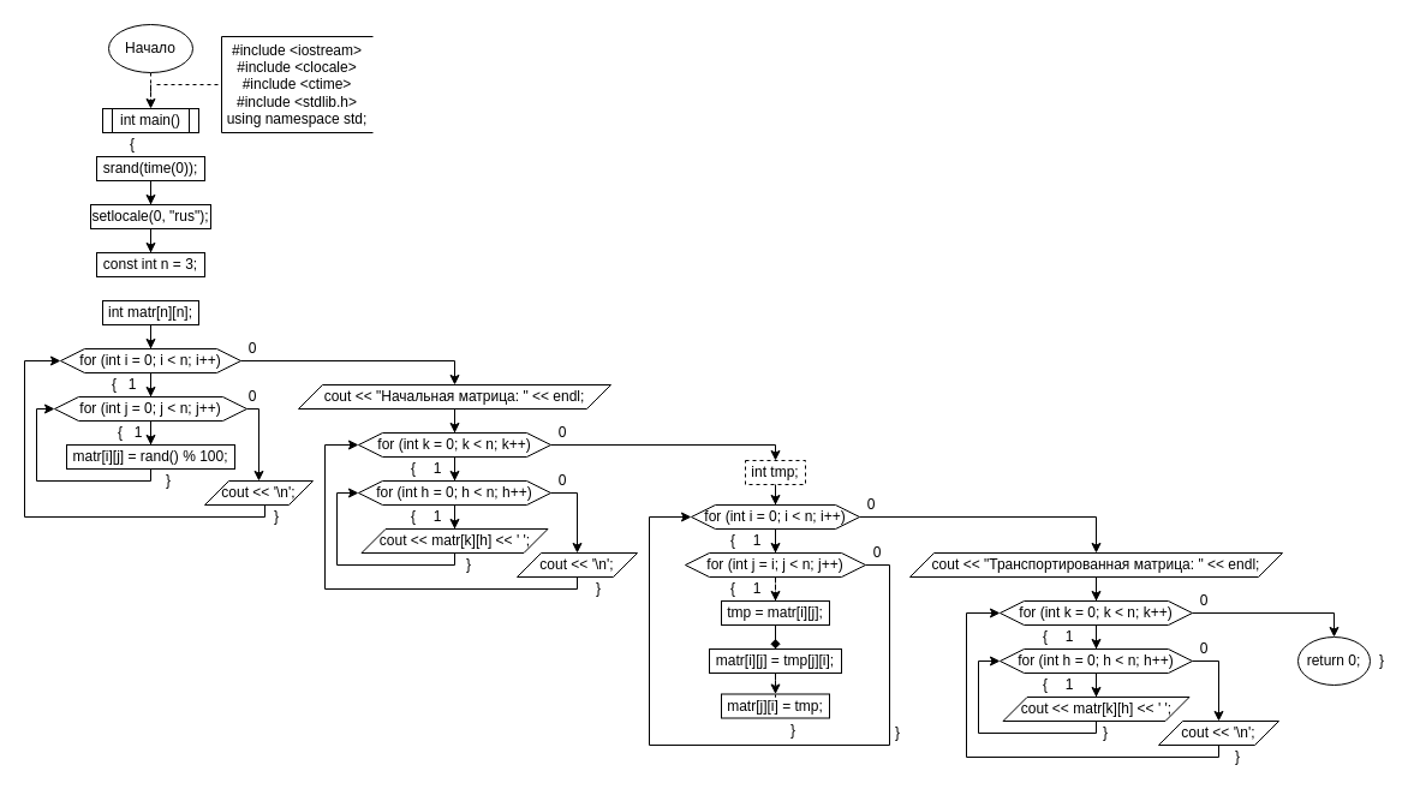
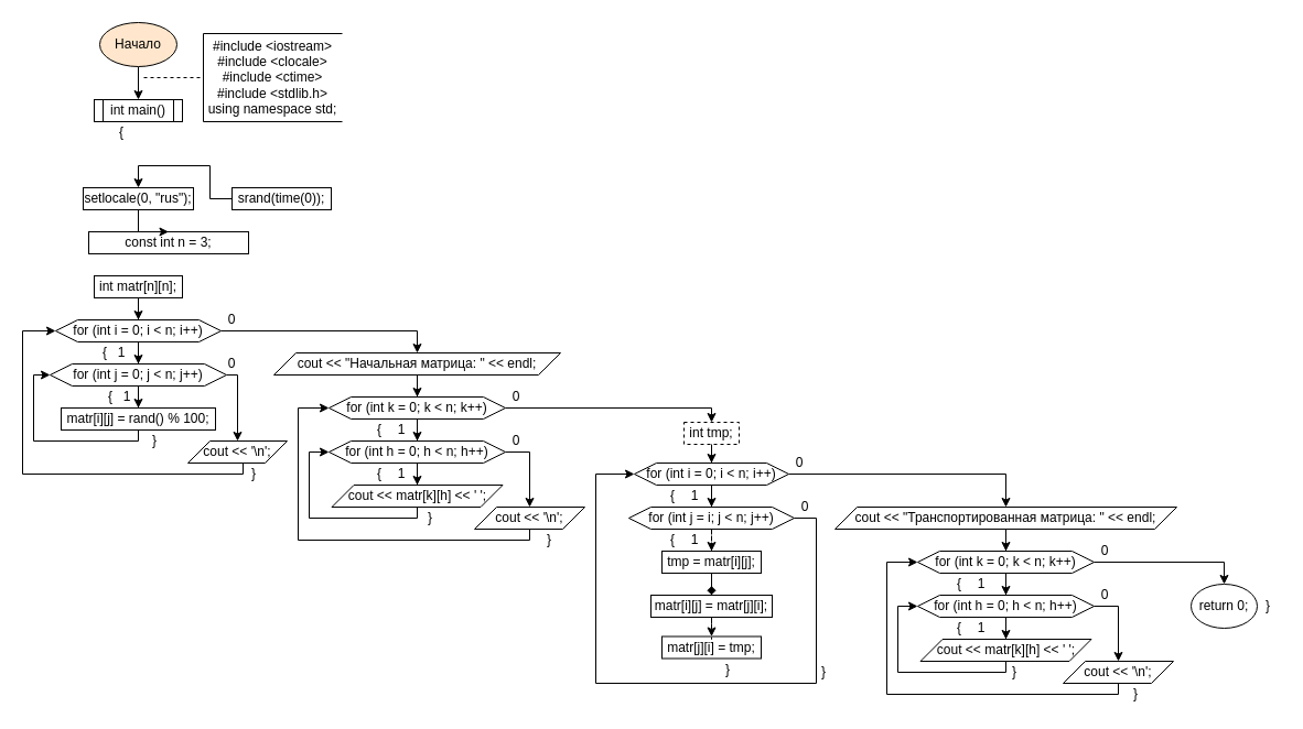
  <mxCell id="0" />
  <mxCell id="1" parent="0" />
- <mxCell id="2" style="edgeStyle=orthogonalEdgeStyle;rounded=0;orthogonalLoop=1;jettySize=auto;html=1;entryX=0.5;entryY=0;entryDx=0;entryDy=0;dashed=1;" parent="1" source="3" target="5" edge="1"><mxGeometry relative="1" as="geometry" /></mxCell>
- <mxCell id="3" value="Начало" style="ellipse;whiteSpace=wrap;html=1;" parent="1" vertex="1"><mxGeometry x="90" y="20" width="70" height="40" as="geometry" /></mxCell>
+ <mxCell id="2" style="edgeStyle=orthogonalEdgeStyle;rounded=0;orthogonalLoop=1;jettySize=auto;html=1;entryX=0.5;entryY=0;entryDx=0;entryDy=0;" parent="1" source="3" target="5" edge="1"><mxGeometry relative="1" as="geometry" /></mxCell>
+ <mxCell id="3" value="Начало" style="ellipse;whiteSpace=wrap;html=1;fillColor=#ffe6cc;" parent="1" vertex="1"><mxGeometry x="90" y="20" width="70" height="40" as="geometry" /></mxCell>
  <mxCell id="4" value="&lt;div&gt;#include &amp;lt;iostream&amp;gt;&lt;/div&gt;&lt;div&gt;#include &amp;lt;clocale&amp;gt;&lt;/div&gt;&lt;div&gt;#include &amp;lt;ctime&amp;gt;&lt;/div&gt;&lt;div&gt;#include &amp;lt;stdlib.h&amp;gt;&lt;/div&gt;&lt;div&gt;using namespace std;&lt;/div&gt;" style="text;html=1;align=center;verticalAlign=middle;whiteSpace=wrap;rounded=0;" parent="1" vertex="1"><mxGeometry x="184" y="30" width="126" height="80" as="geometry" /></mxCell>
  <mxCell id="5" value="int main()" style="shape=process;whiteSpace=wrap;html=1;backgroundOutline=1;" parent="1" vertex="1"><mxGeometry x="85" y="90" width="80" height="20" as="geometry" /></mxCell>
  <mxCell id="6" value="" style="endArrow=none;dashed=1;html=1;rounded=0;entryX=0;entryY=0.5;entryDx=0;entryDy=0;" parent="1" target="4" edge="1"><mxGeometry width="50" height="50" relative="1" as="geometry"><mxPoint x="130" y="70" as="sourcePoint" /><mxPoint x="310" y="160" as="targetPoint" /></mxGeometry></mxCell>
  <mxCell id="7" value="" style="endArrow=none;html=1;rounded=0;exitX=0;exitY=1;exitDx=0;exitDy=0;entryX=1;entryY=1;entryDx=0;entryDy=0;" parent="1" source="4" target="4" edge="1"><mxGeometry width="50" height="50" relative="1" as="geometry"><mxPoint x="260" y="210" as="sourcePoint" /><mxPoint x="310" y="160" as="targetPoint" /></mxGeometry></mxCell>
  <mxCell id="8" value="" style="endArrow=none;html=1;rounded=0;entryX=0;entryY=0;entryDx=0;entryDy=0;exitX=0;exitY=1;exitDx=0;exitDy=0;" parent="1" source="4" target="4" edge="1"><mxGeometry width="50" height="50" relative="1" as="geometry"><mxPoint x="134" y="180" as="sourcePoint" /><mxPoint x="184" y="130" as="targetPoint" /></mxGeometry></mxCell>
  <mxCell id="9" value="" style="endArrow=none;html=1;rounded=0;exitX=0;exitY=0;exitDx=0;exitDy=0;entryX=1;entryY=0;entryDx=0;entryDy=0;" parent="1" source="4" target="4" edge="1"><mxGeometry width="50" height="50" relative="1" as="geometry"><mxPoint x="260" y="210" as="sourcePoint" /><mxPoint x="310" y="160" as="targetPoint" /></mxGeometry></mxCell>
  <mxCell id="10" style="edgeStyle=orthogonalEdgeStyle;rounded=0;orthogonalLoop=1;jettySize=auto;html=1;entryX=0.5;entryY=0;entryDx=0;entryDy=0;" parent="1" source="11" target="19" edge="1"><mxGeometry relative="1" as="geometry" /></mxCell>
  <mxCell id="11" value="int matr[n][n];" style="rounded=0;whiteSpace=wrap;html=1;" parent="1" vertex="1"><mxGeometry x="85" y="250" width="80" height="20" as="geometry" /></mxCell>
- <mxCell id="12" value="const int n = 3;" style="rounded=0;whiteSpace=wrap;html=1;" parent="1" vertex="1"><mxGeometry x="80" y="210" width="90" height="20" as="geometry" /></mxCell>
+ <mxCell id="12" value="const int n = 3;" style="rounded=0;whiteSpace=wrap;html=1;" parent="1" vertex="1"><mxGeometry x="80" y="210" width="145" height="20" as="geometry" /></mxCell>
  <mxCell id="13" style="edgeStyle=orthogonalEdgeStyle;rounded=0;orthogonalLoop=1;jettySize=auto;html=1;" parent="1" source="14" target="12" edge="1"><mxGeometry relative="1" as="geometry" /></mxCell>
  <mxCell id="14" value="setlocale(0, &quot;rus&quot;);" style="rounded=0;whiteSpace=wrap;html=1;" parent="1" vertex="1"><mxGeometry x="75" y="170" width="100" height="20" as="geometry" /></mxCell>
  <mxCell id="15" style="edgeStyle=orthogonalEdgeStyle;rounded=0;orthogonalLoop=1;jettySize=auto;html=1;entryX=0.5;entryY=0;entryDx=0;entryDy=0;" parent="1" source="16" target="14" edge="1"><mxGeometry relative="1" as="geometry" /></mxCell>
- <mxCell id="16" value="srand(time(0));" style="rounded=0;whiteSpace=wrap;html=1;" parent="1" vertex="1"><mxGeometry x="80" y="130" width="90" height="20" as="geometry" /></mxCell>
+ <mxCell id="16" value="srand(time(0));" style="rounded=0;whiteSpace=wrap;html=1;" parent="1" vertex="1"><mxGeometry x="210" y="170" width="90" height="20" as="geometry" /></mxCell>
  <mxCell id="17" style="edgeStyle=orthogonalEdgeStyle;rounded=0;orthogonalLoop=1;jettySize=auto;html=1;" parent="1" source="19" target="22" edge="1"><mxGeometry relative="1" as="geometry" /></mxCell>
  <mxCell id="18" style="edgeStyle=orthogonalEdgeStyle;rounded=0;orthogonalLoop=1;jettySize=auto;html=1;entryX=0.5;entryY=0;entryDx=0;entryDy=0;" parent="1" source="19" target="28" edge="1"><mxGeometry relative="1" as="geometry" /></mxCell>
  <mxCell id="19" value="for (int i = 0; i &amp;lt; n; i++)" style="shape=hexagon;perimeter=hexagonPerimeter2;whiteSpace=wrap;html=1;fixedSize=1;" parent="1" vertex="1"><mxGeometry x="50" y="290" width="150" height="20" as="geometry" /></mxCell>
  <mxCell id="20" style="edgeStyle=orthogonalEdgeStyle;rounded=0;orthogonalLoop=1;jettySize=auto;html=1;" parent="1" source="22" target="24" edge="1"><mxGeometry relative="1" as="geometry" /></mxCell>
  <mxCell id="21" style="edgeStyle=orthogonalEdgeStyle;rounded=0;orthogonalLoop=1;jettySize=auto;html=1;entryX=0.5;entryY=0;entryDx=0;entryDy=0;" parent="1" source="22" target="26" edge="1"><mxGeometry relative="1" as="geometry"><Array as="points"><mxPoint x="215" y="340" /></Array></mxGeometry></mxCell>
  <mxCell id="22" value="for (int j = 0; j &amp;lt; n; j++)" style="shape=hexagon;perimeter=hexagonPerimeter2;whiteSpace=wrap;html=1;fixedSize=1;" parent="1" vertex="1"><mxGeometry x="45" y="330" width="160" height="20" as="geometry" /></mxCell>
  <mxCell id="23" style="edgeStyle=orthogonalEdgeStyle;rounded=0;orthogonalLoop=1;jettySize=auto;html=1;entryX=0;entryY=0.5;entryDx=0;entryDy=0;" parent="1" source="24" target="22" edge="1"><mxGeometry relative="1" as="geometry"><mxPoint x="10" y="340" as="targetPoint" /><Array as="points"><mxPoint x="125" y="400" /><mxPoint x="30" y="400" /><mxPoint x="30" y="340" /></Array></mxGeometry></mxCell>
  <mxCell id="24" value="matr[i][j] = rand() % 100;" style="rounded=0;whiteSpace=wrap;html=1;" parent="1" vertex="1"><mxGeometry x="55" y="370" width="140" height="20" as="geometry" /></mxCell>
  <mxCell id="25" style="edgeStyle=orthogonalEdgeStyle;rounded=0;orthogonalLoop=1;jettySize=auto;html=1;entryX=0;entryY=0.5;entryDx=0;entryDy=0;" parent="1" source="26" target="19" edge="1"><mxGeometry relative="1" as="geometry"><mxPoint x="10" y="290" as="targetPoint" /><Array as="points"><mxPoint x="220" y="430" /><mxPoint x="20" y="430" /><mxPoint x="20" y="300" /></Array></mxGeometry></mxCell>
  <mxCell id="26" value="cout &amp;lt;&amp;lt; '\n';" style="shape=parallelogram;perimeter=parallelogramPerimeter;whiteSpace=wrap;html=1;fixedSize=1;" parent="1" vertex="1"><mxGeometry x="170" y="400" width="90" height="20" as="geometry" /></mxCell>
  <mxCell id="27" style="edgeStyle=orthogonalEdgeStyle;rounded=0;orthogonalLoop=1;jettySize=auto;html=1;" parent="1" source="28" target="31" edge="1"><mxGeometry relative="1" as="geometry" /></mxCell>
  <mxCell id="28" value="cout &amp;lt;&amp;lt; &quot;Начальная матрица: &quot; &amp;lt;&amp;lt; endl;" style="shape=parallelogram;perimeter=parallelogramPerimeter;whiteSpace=wrap;html=1;fixedSize=1;" parent="1" vertex="1"><mxGeometry x="248" y="320" width="260" height="20" as="geometry" /></mxCell>
  <mxCell id="29" style="edgeStyle=orthogonalEdgeStyle;rounded=0;orthogonalLoop=1;jettySize=auto;html=1;" parent="1" source="31" target="34" edge="1"><mxGeometry relative="1" as="geometry" /></mxCell>
  <mxCell id="30" style="edgeStyle=orthogonalEdgeStyle;rounded=0;orthogonalLoop=1;jettySize=auto;html=1;entryX=0.5;entryY=0;entryDx=0;entryDy=0;" parent="1" source="31" target="40" edge="1"><mxGeometry relative="1" as="geometry"><mxPoint x="570" y="360" as="targetPoint" /><Array as="points"><mxPoint x="645" y="370" /></Array></mxGeometry></mxCell>
  <mxCell id="31" value="for (int k = 0; k &amp;lt; n; k++)" style="shape=hexagon;perimeter=hexagonPerimeter2;whiteSpace=wrap;html=1;fixedSize=1;" parent="1" vertex="1"><mxGeometry x="298" y="360" width="160" height="20" as="geometry" /></mxCell>
  <mxCell id="32" style="edgeStyle=orthogonalEdgeStyle;rounded=0;orthogonalLoop=1;jettySize=auto;html=1;" parent="1" source="34" target="36" edge="1"><mxGeometry relative="1" as="geometry" /></mxCell>
  <mxCell id="33" style="edgeStyle=orthogonalEdgeStyle;rounded=0;orthogonalLoop=1;jettySize=auto;html=1;entryX=0.5;entryY=0;entryDx=0;entryDy=0;" parent="1" source="34" target="38" edge="1"><mxGeometry relative="1" as="geometry"><mxPoint x="490" y="440" as="targetPoint" /><Array as="points"><mxPoint x="480" y="410" /></Array></mxGeometry></mxCell>
  <mxCell id="34" value="for (int h = 0; h &amp;lt; n; h++)" style="shape=hexagon;perimeter=hexagonPerimeter2;whiteSpace=wrap;html=1;fixedSize=1;" parent="1" vertex="1"><mxGeometry x="298" y="400" width="160" height="20" as="geometry" /></mxCell>
  <mxCell id="35" style="edgeStyle=orthogonalEdgeStyle;rounded=0;orthogonalLoop=1;jettySize=auto;html=1;entryX=0;entryY=0.5;entryDx=0;entryDy=0;" parent="1" source="36" target="34" edge="1"><mxGeometry relative="1" as="geometry"><mxPoint x="288" y="430" as="targetPoint" /><Array as="points"><mxPoint x="378" y="470" /><mxPoint x="280" y="470" /><mxPoint x="280" y="410" /></Array></mxGeometry></mxCell>
  <mxCell id="36" value="cout &amp;lt;&amp;lt; matr[k][h] &amp;lt;&amp;lt; ' ';" style="shape=parallelogram;perimeter=parallelogramPerimeter;whiteSpace=wrap;html=1;fixedSize=1;" parent="1" vertex="1"><mxGeometry x="300.5" y="440" width="155" height="20" as="geometry" /></mxCell>
  <mxCell id="37" style="edgeStyle=orthogonalEdgeStyle;rounded=0;orthogonalLoop=1;jettySize=auto;html=1;entryX=0;entryY=0.5;entryDx=0;entryDy=0;" parent="1" source="38" target="31" edge="1"><mxGeometry relative="1" as="geometry"><mxPoint x="270" y="370" as="targetPoint" /><Array as="points"><mxPoint x="480" y="490" /><mxPoint x="270" y="490" /><mxPoint x="270" y="370" /></Array></mxGeometry></mxCell>
  <mxCell id="38" value="cout &amp;lt;&amp;lt; '\n';" style="shape=parallelogram;perimeter=parallelogramPerimeter;whiteSpace=wrap;html=1;fixedSize=1;" parent="1" vertex="1"><mxGeometry x="430" y="460" width="100" height="20" as="geometry" /></mxCell>
  <mxCell id="39" style="edgeStyle=orthogonalEdgeStyle;rounded=0;orthogonalLoop=1;jettySize=auto;html=1;entryX=0.5;entryY=0;entryDx=0;entryDy=0;" parent="1" source="40" target="46" edge="1"><mxGeometry relative="1" as="geometry" /></mxCell>
  <mxCell id="40" value="int tmp;" style="rounded=0;whiteSpace=wrap;html=1;dashed=1;" parent="1" vertex="1"><mxGeometry x="620" y="383" width="50" height="20" as="geometry" /></mxCell>
  <mxCell id="41" style="edgeStyle=orthogonalEdgeStyle;rounded=0;orthogonalLoop=1;jettySize=auto;html=1;dashed=1;" parent="1" source="43" target="51" edge="1"><mxGeometry relative="1" as="geometry" /></mxCell>
  <mxCell id="42" style="edgeStyle=orthogonalEdgeStyle;rounded=0;orthogonalLoop=1;jettySize=auto;html=1;entryX=0;entryY=0.5;entryDx=0;entryDy=0;" parent="1" source="43" target="46" edge="1"><mxGeometry relative="1" as="geometry"><mxPoint x="540" y="420" as="targetPoint" /><Array as="points"><mxPoint x="740" y="470" /><mxPoint x="740" y="620" /><mxPoint x="540" y="620" /><mxPoint x="540" y="430" /></Array></mxGeometry></mxCell>
  <mxCell id="43" value="&lt;div&gt;for (int j = i; j &amp;lt; n; j++)&lt;br&gt;&lt;/div&gt;" style="shape=hexagon;perimeter=hexagonPerimeter2;whiteSpace=wrap;html=1;fixedSize=1;" parent="1" vertex="1"><mxGeometry x="570" y="460" width="150" height="20" as="geometry" /></mxCell>
  <mxCell id="44" style="edgeStyle=orthogonalEdgeStyle;rounded=0;orthogonalLoop=1;jettySize=auto;html=1;entryX=0.5;entryY=0;entryDx=0;entryDy=0;" parent="1" source="46" target="43" edge="1"><mxGeometry relative="1" as="geometry" /></mxCell>
  <mxCell id="45" style="edgeStyle=orthogonalEdgeStyle;rounded=0;orthogonalLoop=1;jettySize=auto;html=1;entryX=0.5;entryY=0;entryDx=0;entryDy=0;" parent="1" source="46" target="53" edge="1"><mxGeometry relative="1" as="geometry" /></mxCell>
  <mxCell id="46" value="for (int i = 0; i &amp;lt; n; i++)" style="shape=hexagon;perimeter=hexagonPerimeter2;whiteSpace=wrap;html=1;fixedSize=1;" parent="1" vertex="1"><mxGeometry x="575" y="420" width="140" height="20" as="geometry" /></mxCell>
  <mxCell id="47" value="matr[j][i] = tmp;" style="rounded=0;whiteSpace=wrap;html=1;" parent="1" vertex="1"><mxGeometry x="600" y="577.5" width="90" height="20" as="geometry" /></mxCell>
  <mxCell id="48" style="edgeStyle=orthogonalEdgeStyle;rounded=0;orthogonalLoop=1;jettySize=auto;html=1;dashed=1;" parent="1" source="49" target="47" edge="1"><mxGeometry relative="1" as="geometry" /></mxCell>
- <mxCell id="49" value="matr[i][j] = tmp[j][i];" style="rounded=0;whiteSpace=wrap;html=1;" parent="1" vertex="1"><mxGeometry x="590" y="540" width="110" height="20" as="geometry" /></mxCell>
+ <mxCell id="49" value="matr[i][j] = matr[j][i];" style="rounded=0;whiteSpace=wrap;html=1;" parent="1" vertex="1"><mxGeometry x="590" y="540" width="110" height="20" as="geometry" /></mxCell>
  <mxCell id="50" style="edgeStyle=orthogonalEdgeStyle;rounded=0;orthogonalLoop=1;jettySize=auto;html=1;endArrow=diamond;" parent="1" source="51" target="49" edge="1"><mxGeometry relative="1" as="geometry" /></mxCell>
  <mxCell id="51" value="tmp = matr[i][j];" style="rounded=0;whiteSpace=wrap;html=1;" parent="1" vertex="1"><mxGeometry x="600" y="500" width="90" height="20" as="geometry" /></mxCell>
  <mxCell id="52" style="edgeStyle=orthogonalEdgeStyle;rounded=0;orthogonalLoop=1;jettySize=auto;html=1;entryX=0.5;entryY=0;entryDx=0;entryDy=0;" parent="1" source="53" target="56" edge="1"><mxGeometry relative="1" as="geometry" /></mxCell>
  <mxCell id="53" value="cout &amp;lt;&amp;lt; &quot;Транспортированная матрица: &quot; &amp;lt;&amp;lt; endl;" style="shape=parallelogram;perimeter=parallelogramPerimeter;whiteSpace=wrap;html=1;fixedSize=1;" parent="1" vertex="1"><mxGeometry x="757" y="460" width="310" height="20" as="geometry" /></mxCell>
  <mxCell id="54" style="edgeStyle=orthogonalEdgeStyle;rounded=0;orthogonalLoop=1;jettySize=auto;html=1;" parent="1" source="56" target="59" edge="1"><mxGeometry relative="1" as="geometry" /></mxCell>
  <mxCell id="55" style="edgeStyle=orthogonalEdgeStyle;rounded=0;orthogonalLoop=1;jettySize=auto;html=1;" parent="1" source="56" target="64" edge="1"><mxGeometry relative="1" as="geometry"><mxPoint x="1110" y="530" as="targetPoint" /></mxGeometry></mxCell>
  <mxCell id="56" value="for (int k = 0; k &amp;lt; n; k++)" style="shape=hexagon;perimeter=hexagonPerimeter2;whiteSpace=wrap;html=1;fixedSize=1;" parent="1" vertex="1"><mxGeometry x="832" y="500" width="160" height="20" as="geometry" /></mxCell>
  <mxCell id="57" style="edgeStyle=orthogonalEdgeStyle;rounded=0;orthogonalLoop=1;jettySize=auto;html=1;" parent="1" source="59" target="61" edge="1"><mxGeometry relative="1" as="geometry" /></mxCell>
  <mxCell id="58" style="edgeStyle=orthogonalEdgeStyle;rounded=0;orthogonalLoop=1;jettySize=auto;html=1;entryX=0.5;entryY=0;entryDx=0;entryDy=0;" parent="1" source="59" target="63" edge="1"><mxGeometry relative="1" as="geometry"><mxPoint x="1024" y="580" as="targetPoint" /><Array as="points"><mxPoint x="1014" y="550" /></Array></mxGeometry></mxCell>
  <mxCell id="59" value="for (int h = 0; h &amp;lt; n; h++)" style="shape=hexagon;perimeter=hexagonPerimeter2;whiteSpace=wrap;html=1;fixedSize=1;" parent="1" vertex="1"><mxGeometry x="832" y="540" width="160" height="20" as="geometry" /></mxCell>
  <mxCell id="60" style="edgeStyle=orthogonalEdgeStyle;rounded=0;orthogonalLoop=1;jettySize=auto;html=1;entryX=0;entryY=0.5;entryDx=0;entryDy=0;" parent="1" source="61" target="59" edge="1"><mxGeometry relative="1" as="geometry"><mxPoint x="822" y="570" as="targetPoint" /><Array as="points"><mxPoint x="912" y="610" /><mxPoint x="814" y="610" /><mxPoint x="814" y="550" /></Array></mxGeometry></mxCell>
  <mxCell id="61" value="cout &amp;lt;&amp;lt; matr[k][h] &amp;lt;&amp;lt; ' ';" style="shape=parallelogram;perimeter=parallelogramPerimeter;whiteSpace=wrap;html=1;fixedSize=1;" parent="1" vertex="1"><mxGeometry x="834.5" y="580" width="155" height="20" as="geometry" /></mxCell>
  <mxCell id="62" style="edgeStyle=orthogonalEdgeStyle;rounded=0;orthogonalLoop=1;jettySize=auto;html=1;entryX=0;entryY=0.5;entryDx=0;entryDy=0;" parent="1" source="63" target="56" edge="1"><mxGeometry relative="1" as="geometry"><mxPoint x="804" y="510" as="targetPoint" /><Array as="points"><mxPoint x="1014" y="630" /><mxPoint x="804" y="630" /><mxPoint x="804" y="510" /></Array></mxGeometry></mxCell>
  <mxCell id="63" value="cout &amp;lt;&amp;lt; '\n';" style="shape=parallelogram;perimeter=parallelogramPerimeter;whiteSpace=wrap;html=1;fixedSize=1;" parent="1" vertex="1"><mxGeometry x="964" y="600" width="100" height="20" as="geometry" /></mxCell>
  <mxCell id="64" value="return 0;" style="ellipse;whiteSpace=wrap;html=1;" parent="1" vertex="1"><mxGeometry x="1080" y="530" width="60" height="40" as="geometry" /></mxCell>
  <mxCell id="65" value="{" style="text;html=1;align=center;verticalAlign=middle;whiteSpace=wrap;rounded=0;" parent="1" vertex="1"><mxGeometry x="100" y="110" width="20" height="20" as="geometry" /></mxCell>
  <mxCell id="66" value="}" style="text;html=1;align=center;verticalAlign=middle;whiteSpace=wrap;rounded=0;" parent="1" vertex="1"><mxGeometry x="220" y="420" width="20" height="20" as="geometry" /></mxCell>
  <mxCell id="67" value="}" style="text;html=1;align=center;verticalAlign=middle;whiteSpace=wrap;rounded=0;" parent="1" vertex="1"><mxGeometry x="130" y="390" width="20" height="20" as="geometry" /></mxCell>
  <mxCell id="68" value="{" style="text;html=1;align=center;verticalAlign=middle;whiteSpace=wrap;rounded=0;" parent="1" vertex="1"><mxGeometry x="85" y="310" width="20" height="20" as="geometry" /></mxCell>
  <mxCell id="69" value="{" style="text;html=1;align=center;verticalAlign=middle;whiteSpace=wrap;rounded=0;" parent="1" vertex="1"><mxGeometry x="90" y="350" width="20" height="20" as="geometry" /></mxCell>
  <mxCell id="70" value="}" style="text;html=1;align=center;verticalAlign=middle;whiteSpace=wrap;rounded=0;" parent="1" vertex="1"><mxGeometry x="488" y="480" width="20" height="20" as="geometry" /></mxCell>
  <mxCell id="71" value="}" style="text;html=1;align=center;verticalAlign=middle;whiteSpace=wrap;rounded=0;" parent="1" vertex="1"><mxGeometry x="380" y="460" width="20" height="20" as="geometry" /></mxCell>
  <mxCell id="72" value="{" style="text;html=1;align=center;verticalAlign=middle;whiteSpace=wrap;rounded=0;" parent="1" vertex="1"><mxGeometry x="334" y="380" width="20" height="20" as="geometry" /></mxCell>
  <mxCell id="73" value="{" style="text;html=1;align=center;verticalAlign=middle;whiteSpace=wrap;rounded=0;" parent="1" vertex="1"><mxGeometry x="334" y="420" width="20" height="20" as="geometry" /></mxCell>
  <mxCell id="74" value="}" style="text;html=1;align=center;verticalAlign=middle;whiteSpace=wrap;rounded=0;" parent="1" vertex="1"><mxGeometry x="737" y="600" width="20" height="20" as="geometry" /></mxCell>
  <mxCell id="75" value="}" style="text;html=1;align=center;verticalAlign=middle;whiteSpace=wrap;rounded=0;" parent="1" vertex="1"><mxGeometry x="650" y="600" width="20" height="15" as="geometry" /></mxCell>
  <mxCell id="76" value="{" style="text;html=1;align=center;verticalAlign=middle;whiteSpace=wrap;rounded=0;" parent="1" vertex="1"><mxGeometry x="600" y="440" width="20" height="20" as="geometry" /></mxCell>
  <mxCell id="77" value="{" style="text;html=1;align=center;verticalAlign=middle;whiteSpace=wrap;rounded=0;" parent="1" vertex="1"><mxGeometry x="600" y="480" width="20" height="20" as="geometry" /></mxCell>
  <mxCell id="78" value="{" style="text;html=1;align=center;verticalAlign=middle;whiteSpace=wrap;rounded=0;" parent="1" vertex="1"><mxGeometry x="860" y="520" width="20" height="20" as="geometry" /></mxCell>
  <mxCell id="79" value="{" style="text;html=1;align=center;verticalAlign=middle;whiteSpace=wrap;rounded=0;" parent="1" vertex="1"><mxGeometry x="860" y="560" width="20" height="20" as="geometry" /></mxCell>
  <mxCell id="80" value="}" style="text;html=1;align=center;verticalAlign=middle;whiteSpace=wrap;rounded=0;" parent="1" vertex="1"><mxGeometry x="910" y="600" width="20" height="20" as="geometry" /></mxCell>
  <mxCell id="81" value="}" style="text;html=1;align=center;verticalAlign=middle;whiteSpace=wrap;rounded=0;" parent="1" vertex="1"><mxGeometry x="1020" y="620" width="20" height="20" as="geometry" /></mxCell>
  <mxCell id="82" value="}" style="text;html=1;align=center;verticalAlign=middle;whiteSpace=wrap;rounded=0;" parent="1" vertex="1"><mxGeometry x="1140" y="540" width="20" height="20" as="geometry" /></mxCell>
  <mxCell id="83" value="1" style="text;html=1;align=center;verticalAlign=middle;whiteSpace=wrap;rounded=0;" parent="1" vertex="1"><mxGeometry x="100" y="310" width="20" height="20" as="geometry" /></mxCell>
  <mxCell id="84" value="1" style="text;html=1;align=center;verticalAlign=middle;whiteSpace=wrap;rounded=0;" parent="1" vertex="1"><mxGeometry x="105" y="350" width="20" height="20" as="geometry" /></mxCell>
  <mxCell id="85" value="0" style="text;html=1;align=center;verticalAlign=middle;whiteSpace=wrap;rounded=0;" parent="1" vertex="1"><mxGeometry x="200" y="280" width="20" height="20" as="geometry" /></mxCell>
  <mxCell id="86" value="0" style="text;html=1;align=center;verticalAlign=middle;whiteSpace=wrap;rounded=0;" parent="1" vertex="1"><mxGeometry x="200" y="320" width="20" height="20" as="geometry" /></mxCell>
  <mxCell id="87" value="1" style="text;html=1;align=center;verticalAlign=middle;whiteSpace=wrap;rounded=0;" parent="1" vertex="1"><mxGeometry x="354" y="380" width="20" height="20" as="geometry" /></mxCell>
  <mxCell id="88" value="1" style="text;html=1;align=center;verticalAlign=middle;whiteSpace=wrap;rounded=0;" parent="1" vertex="1"><mxGeometry x="354" y="420" width="20" height="20" as="geometry" /></mxCell>
  <mxCell id="89" value="0" style="text;html=1;align=center;verticalAlign=middle;whiteSpace=wrap;rounded=0;" parent="1" vertex="1"><mxGeometry x="458" y="350" width="20" height="20" as="geometry" /></mxCell>
  <mxCell id="90" value="0" style="text;html=1;align=center;verticalAlign=middle;whiteSpace=wrap;rounded=0;" parent="1" vertex="1"><mxGeometry x="458" y="390" width="20" height="20" as="geometry" /></mxCell>
  <mxCell id="91" value="1" style="text;html=1;align=center;verticalAlign=middle;whiteSpace=wrap;rounded=0;" parent="1" vertex="1"><mxGeometry x="620" y="440" width="20" height="20" as="geometry" /></mxCell>
  <mxCell id="92" value="1" style="text;html=1;align=center;verticalAlign=middle;whiteSpace=wrap;rounded=0;" parent="1" vertex="1"><mxGeometry x="620" y="480" width="20" height="20" as="geometry" /></mxCell>
  <mxCell id="93" value="0" style="text;html=1;align=center;verticalAlign=middle;whiteSpace=wrap;rounded=0;" parent="1" vertex="1"><mxGeometry x="715" y="410" width="20" height="20" as="geometry" /></mxCell>
  <mxCell id="94" value="0" style="text;html=1;align=center;verticalAlign=middle;whiteSpace=wrap;rounded=0;" parent="1" vertex="1"><mxGeometry x="720" y="450" width="20" height="20" as="geometry" /></mxCell>
  <mxCell id="95" value="0" style="text;html=1;align=center;verticalAlign=middle;whiteSpace=wrap;rounded=0;" parent="1" vertex="1"><mxGeometry x="992" y="490" width="20" height="20" as="geometry" /></mxCell>
  <mxCell id="96" value="0" style="text;html=1;align=center;verticalAlign=middle;whiteSpace=wrap;rounded=0;" parent="1" vertex="1"><mxGeometry x="992" y="530" width="20" height="20" as="geometry" /></mxCell>
  <mxCell id="97" value="1" style="text;html=1;align=center;verticalAlign=middle;whiteSpace=wrap;rounded=0;" parent="1" vertex="1"><mxGeometry x="880" y="520" width="20" height="20" as="geometry" /></mxCell>
  <mxCell id="98" value="1" style="text;html=1;align=center;verticalAlign=middle;whiteSpace=wrap;rounded=0;" parent="1" vertex="1"><mxGeometry x="880" y="560" width="20" height="20" as="geometry" /></mxCell>
